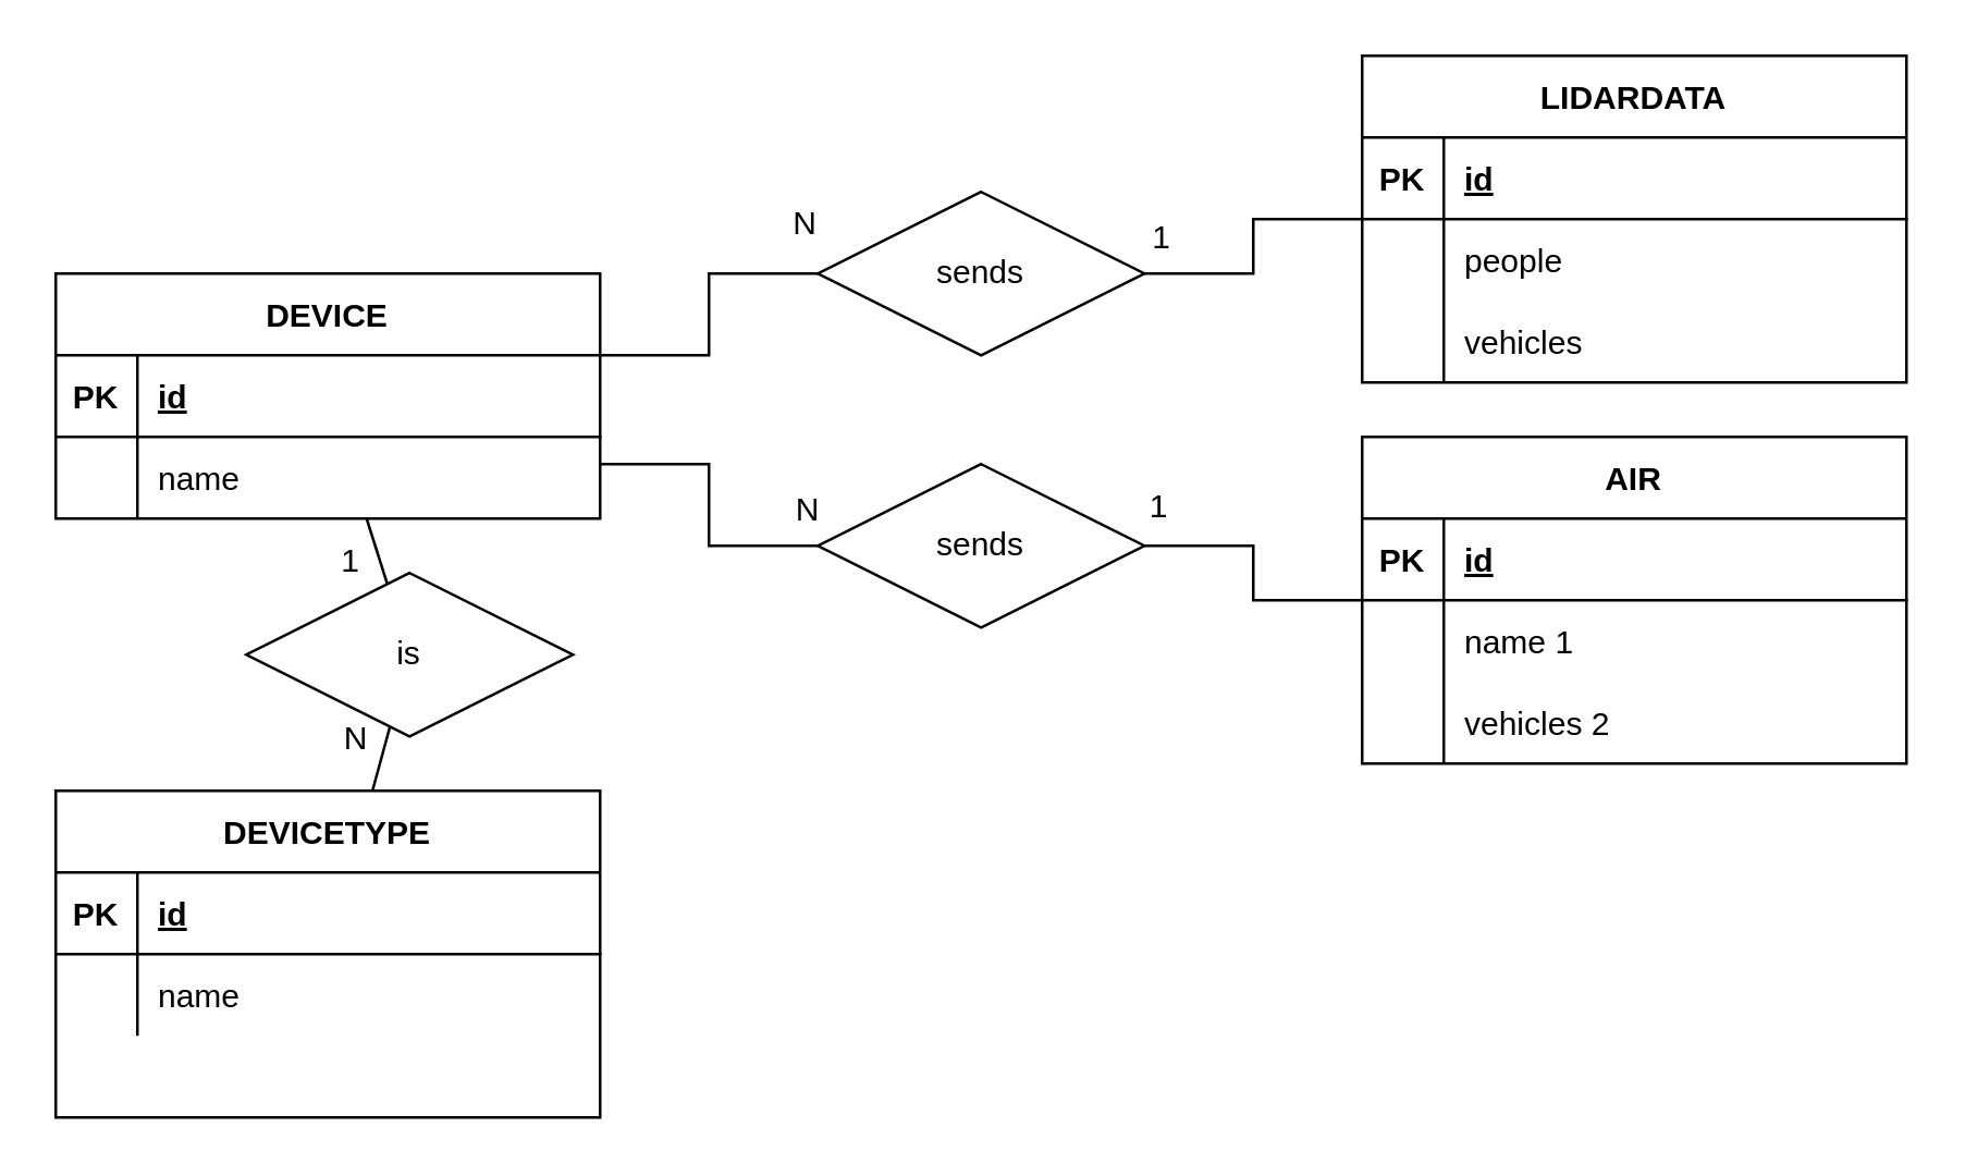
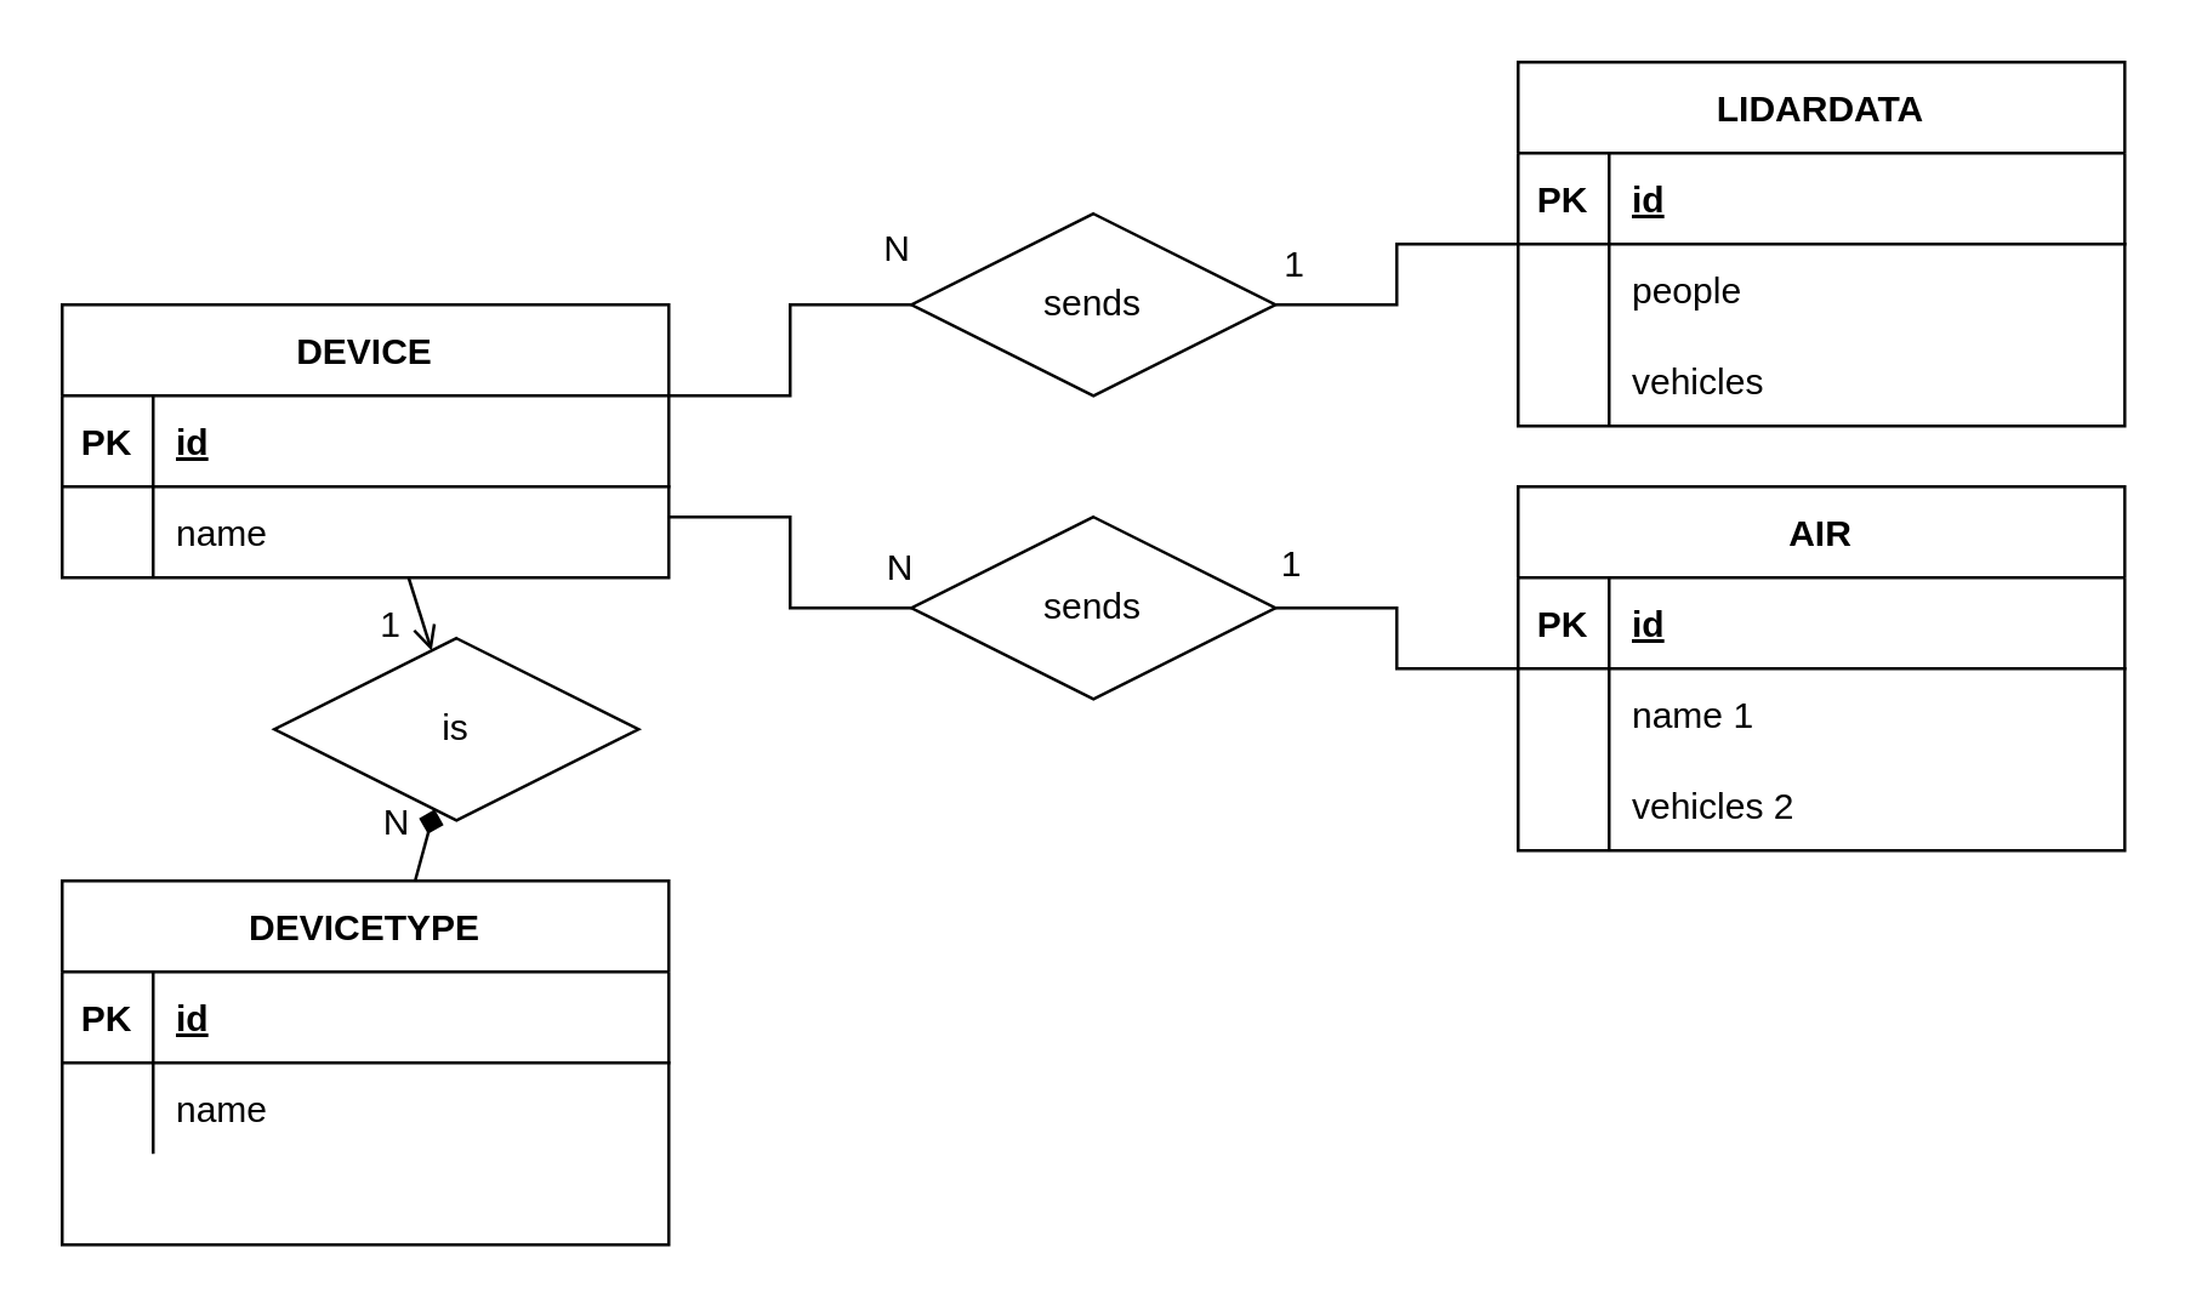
  <mxCell id="0" />
  <mxCell id="1" parent="0" />
  <mxCell id="2" value="DEVICE" style="shape=table;startSize=30;container=1;collapsible=0;childLayout=tableLayout;fixedRows=1;rowLines=0;fontStyle=1;align=center;resizeLast=1;" parent="1" vertex="1"><mxGeometry x="20" y="100" width="200" height="90" as="geometry" /></mxCell>
  <mxCell id="3" value="" style="shape=tableRow;horizontal=0;startSize=0;swimlaneHead=0;swimlaneBody=0;fillColor=none;collapsible=0;dropTarget=0;points=[[0,0.5],[1,0.5]];portConstraint=eastwest;top=0;left=0;right=0;bottom=1;" parent="2" vertex="1"><mxGeometry y="30" width="200" height="30" as="geometry" /></mxCell>
  <mxCell id="4" value="PK" style="shape=partialRectangle;connectable=0;fillColor=none;top=0;left=0;bottom=0;right=0;fontStyle=1;overflow=hidden;" parent="3" vertex="1"><mxGeometry width="30" height="30" as="geometry"><mxRectangle width="30" height="30" as="alternateBounds" /></mxGeometry></mxCell>
  <mxCell id="5" value="id" style="shape=partialRectangle;connectable=0;fillColor=none;top=0;left=0;bottom=0;right=0;align=left;spacingLeft=6;fontStyle=5;overflow=hidden;" parent="3" vertex="1"><mxGeometry x="30" width="170" height="30" as="geometry"><mxRectangle width="170" height="30" as="alternateBounds" /></mxGeometry></mxCell>
  <mxCell id="6" value="" style="shape=tableRow;horizontal=0;startSize=0;swimlaneHead=0;swimlaneBody=0;fillColor=none;collapsible=0;dropTarget=0;points=[[0,0.5],[1,0.5]];portConstraint=eastwest;top=0;left=0;right=0;bottom=0;" parent="2" vertex="1"><mxGeometry y="60" width="200" height="30" as="geometry" /></mxCell>
  <mxCell id="7" value="" style="shape=partialRectangle;connectable=0;fillColor=none;top=0;left=0;bottom=0;right=0;editable=1;overflow=hidden;" parent="6" vertex="1"><mxGeometry width="30" height="30" as="geometry"><mxRectangle width="30" height="30" as="alternateBounds" /></mxGeometry></mxCell>
  <mxCell id="8" value="name    " style="shape=partialRectangle;connectable=0;fillColor=none;top=0;left=0;bottom=0;right=0;align=left;spacingLeft=6;overflow=hidden;" parent="6" vertex="1"><mxGeometry x="30" width="170" height="30" as="geometry"><mxRectangle width="170" height="30" as="alternateBounds" /></mxGeometry></mxCell>
  <mxCell id="9" value="DEVICETYPE" style="shape=table;startSize=30;container=1;collapsible=1;childLayout=tableLayout;fixedRows=1;rowLines=0;fontStyle=1;align=center;resizeLast=1;" parent="1" vertex="1"><mxGeometry x="20" y="290" width="200" height="120" as="geometry" /></mxCell>
  <mxCell id="10" value="" style="shape=tableRow;horizontal=0;startSize=0;swimlaneHead=0;swimlaneBody=0;fillColor=none;collapsible=0;dropTarget=0;points=[[0,0.5],[1,0.5]];portConstraint=eastwest;top=0;left=0;right=0;bottom=1;" parent="9" vertex="1"><mxGeometry y="30" width="200" height="30" as="geometry" /></mxCell>
  <mxCell id="11" value="PK" style="shape=partialRectangle;connectable=0;fillColor=none;top=0;left=0;bottom=0;right=0;fontStyle=1;overflow=hidden;" parent="10" vertex="1"><mxGeometry width="30" height="30" as="geometry"><mxRectangle width="30" height="30" as="alternateBounds" /></mxGeometry></mxCell>
  <mxCell id="12" value="id" style="shape=partialRectangle;connectable=0;fillColor=none;top=0;left=0;bottom=0;right=0;align=left;spacingLeft=6;fontStyle=5;overflow=hidden;" parent="10" vertex="1"><mxGeometry x="30" width="170" height="30" as="geometry"><mxRectangle width="170" height="30" as="alternateBounds" /></mxGeometry></mxCell>
  <mxCell id="13" value="" style="shape=tableRow;horizontal=0;startSize=0;swimlaneHead=0;swimlaneBody=0;fillColor=none;collapsible=0;dropTarget=0;points=[[0,0.5],[1,0.5]];portConstraint=eastwest;top=0;left=0;right=0;bottom=0;" parent="9" vertex="1"><mxGeometry y="60" width="200" height="30" as="geometry" /></mxCell>
  <mxCell id="14" value="" style="shape=partialRectangle;connectable=0;fillColor=none;top=0;left=0;bottom=0;right=0;editable=1;overflow=hidden;" parent="13" vertex="1"><mxGeometry width="30" height="30" as="geometry"><mxRectangle width="30" height="30" as="alternateBounds" /></mxGeometry></mxCell>
  <mxCell id="15" value="name    " style="shape=partialRectangle;connectable=0;fillColor=none;top=0;left=0;bottom=0;right=0;align=left;spacingLeft=6;overflow=hidden;" parent="13" vertex="1"><mxGeometry x="30" width="170" height="30" as="geometry"><mxRectangle width="170" height="30" as="alternateBounds" /></mxGeometry></mxCell>
  <mxCell id="16" value="LIDARDATA" style="shape=table;startSize=30;container=1;collapsible=0;childLayout=tableLayout;fixedRows=1;rowLines=0;fontStyle=1;align=center;resizeLast=1;" parent="1" vertex="1"><mxGeometry x="500" y="20" width="200" height="120" as="geometry" /></mxCell>
  <mxCell id="17" value="" style="shape=tableRow;horizontal=0;startSize=0;swimlaneHead=0;swimlaneBody=0;fillColor=none;collapsible=0;dropTarget=0;points=[[0,0.5],[1,0.5]];portConstraint=eastwest;top=0;left=0;right=0;bottom=1;" parent="16" vertex="1"><mxGeometry y="30" width="200" height="30" as="geometry" /></mxCell>
  <mxCell id="18" value="PK" style="shape=partialRectangle;connectable=0;fillColor=none;top=0;left=0;bottom=0;right=0;fontStyle=1;overflow=hidden;" parent="17" vertex="1"><mxGeometry width="30" height="30" as="geometry"><mxRectangle width="30" height="30" as="alternateBounds" /></mxGeometry></mxCell>
  <mxCell id="19" value="id" style="shape=partialRectangle;connectable=0;fillColor=none;top=0;left=0;bottom=0;right=0;align=left;spacingLeft=6;fontStyle=5;overflow=hidden;" parent="17" vertex="1"><mxGeometry x="30" width="170" height="30" as="geometry"><mxRectangle width="170" height="30" as="alternateBounds" /></mxGeometry></mxCell>
  <mxCell id="20" value="" style="shape=tableRow;horizontal=0;startSize=0;swimlaneHead=0;swimlaneBody=0;fillColor=none;collapsible=0;dropTarget=0;points=[[0,0.5],[1,0.5]];portConstraint=eastwest;top=0;left=0;right=0;bottom=0;" parent="16" vertex="1"><mxGeometry y="60" width="200" height="30" as="geometry" /></mxCell>
  <mxCell id="21" value="" style="shape=partialRectangle;connectable=0;fillColor=none;top=0;left=0;bottom=0;right=0;editable=1;overflow=hidden;" parent="20" vertex="1"><mxGeometry width="30" height="30" as="geometry"><mxRectangle width="30" height="30" as="alternateBounds" /></mxGeometry></mxCell>
  <mxCell id="22" value="people" style="shape=partialRectangle;connectable=0;fillColor=none;top=0;left=0;bottom=0;right=0;align=left;spacingLeft=6;overflow=hidden;" parent="20" vertex="1"><mxGeometry x="30" width="170" height="30" as="geometry"><mxRectangle width="170" height="30" as="alternateBounds" /></mxGeometry></mxCell>
  <mxCell id="23" value="" style="shape=tableRow;horizontal=0;startSize=0;swimlaneHead=0;swimlaneBody=0;fillColor=none;collapsible=0;dropTarget=0;points=[[0,0.5],[1,0.5]];portConstraint=eastwest;top=0;left=0;right=0;bottom=0;" parent="16" vertex="1"><mxGeometry y="90" width="200" height="30" as="geometry" /></mxCell>
  <mxCell id="24" value="" style="shape=partialRectangle;connectable=0;fillColor=none;top=0;left=0;bottom=0;right=0;editable=1;overflow=hidden;" parent="23" vertex="1"><mxGeometry width="30" height="30" as="geometry"><mxRectangle width="30" height="30" as="alternateBounds" /></mxGeometry></mxCell>
  <mxCell id="25" value="vehicles" style="shape=partialRectangle;connectable=0;fillColor=none;top=0;left=0;bottom=0;right=0;align=left;spacingLeft=6;overflow=hidden;" parent="23" vertex="1"><mxGeometry x="30" width="170" height="30" as="geometry"><mxRectangle width="170" height="30" as="alternateBounds" /></mxGeometry></mxCell>
  <mxCell id="26" value="AIR" style="shape=table;startSize=30;container=1;collapsible=0;childLayout=tableLayout;fixedRows=1;rowLines=0;fontStyle=1;align=center;resizeLast=1;" parent="1" vertex="1"><mxGeometry x="500" y="160" width="200" height="120" as="geometry" /></mxCell>
  <mxCell id="27" value="" style="shape=tableRow;horizontal=0;startSize=0;swimlaneHead=0;swimlaneBody=0;fillColor=none;collapsible=0;dropTarget=0;points=[[0,0.5],[1,0.5]];portConstraint=eastwest;top=0;left=0;right=0;bottom=1;" parent="26" vertex="1"><mxGeometry y="30" width="200" height="30" as="geometry" /></mxCell>
  <mxCell id="28" value="PK" style="shape=partialRectangle;connectable=0;fillColor=none;top=0;left=0;bottom=0;right=0;fontStyle=1;overflow=hidden;" parent="27" vertex="1"><mxGeometry width="30" height="30" as="geometry"><mxRectangle width="30" height="30" as="alternateBounds" /></mxGeometry></mxCell>
  <mxCell id="29" value="id" style="shape=partialRectangle;connectable=0;fillColor=none;top=0;left=0;bottom=0;right=0;align=left;spacingLeft=6;fontStyle=5;overflow=hidden;" parent="27" vertex="1"><mxGeometry x="30" width="170" height="30" as="geometry"><mxRectangle width="170" height="30" as="alternateBounds" /></mxGeometry></mxCell>
  <mxCell id="30" value="" style="shape=tableRow;horizontal=0;startSize=0;swimlaneHead=0;swimlaneBody=0;fillColor=none;collapsible=0;dropTarget=0;points=[[0,0.5],[1,0.5]];portConstraint=eastwest;top=0;left=0;right=0;bottom=0;" parent="26" vertex="1"><mxGeometry y="60" width="200" height="30" as="geometry" /></mxCell>
  <mxCell id="31" value="" style="shape=partialRectangle;connectable=0;fillColor=none;top=0;left=0;bottom=0;right=0;editable=1;overflow=hidden;" parent="30" vertex="1"><mxGeometry width="30" height="30" as="geometry"><mxRectangle width="30" height="30" as="alternateBounds" /></mxGeometry></mxCell>
  <mxCell id="32" value="name 1" style="shape=partialRectangle;connectable=0;fillColor=none;top=0;left=0;bottom=0;right=0;align=left;spacingLeft=6;overflow=hidden;" parent="30" vertex="1"><mxGeometry x="30" width="170" height="30" as="geometry"><mxRectangle width="170" height="30" as="alternateBounds" /></mxGeometry></mxCell>
  <mxCell id="33" value="" style="shape=tableRow;horizontal=0;startSize=0;swimlaneHead=0;swimlaneBody=0;fillColor=none;collapsible=0;dropTarget=0;points=[[0,0.5],[1,0.5]];portConstraint=eastwest;top=0;left=0;right=0;bottom=0;" parent="26" vertex="1"><mxGeometry y="90" width="200" height="30" as="geometry" /></mxCell>
  <mxCell id="34" value="" style="shape=partialRectangle;connectable=0;fillColor=none;top=0;left=0;bottom=0;right=0;editable=1;overflow=hidden;" parent="33" vertex="1"><mxGeometry width="30" height="30" as="geometry"><mxRectangle width="30" height="30" as="alternateBounds" /></mxGeometry></mxCell>
  <mxCell id="35" value="vehicles 2 " style="shape=partialRectangle;connectable=0;fillColor=none;top=0;left=0;bottom=0;right=0;align=left;spacingLeft=6;overflow=hidden;" parent="33" vertex="1"><mxGeometry x="30" width="170" height="30" as="geometry"><mxRectangle width="170" height="30" as="alternateBounds" /></mxGeometry></mxCell>
  <mxCell id="36" value="sends" style="shape=rhombus;perimeter=rhombusPerimeter;whiteSpace=wrap;html=1;align=center;" parent="1" vertex="1"><mxGeometry x="300" y="70" width="120" height="60" as="geometry" /></mxCell>
  <mxCell id="37" value="sends" style="shape=rhombus;perimeter=rhombusPerimeter;whiteSpace=wrap;html=1;align=center;" parent="1" vertex="1"><mxGeometry x="300" y="170" width="120" height="60" as="geometry" /></mxCell>
  <mxCell id="38" value="" style="endArrow=none;html=1;rounded=0;edgeStyle=orthogonalEdgeStyle;" parent="1" source="2" target="36" edge="1"><mxGeometry relative="1" as="geometry"><mxPoint x="550" y="350" as="sourcePoint" /><mxPoint x="710" y="350" as="targetPoint" /><Array as="points"><mxPoint x="260" y="130" /><mxPoint x="260" y="100" /></Array></mxGeometry></mxCell>
  <mxCell id="39" value="N" style="resizable=0;html=1;align=right;verticalAlign=bottom;" parent="38" connectable="0" vertex="1"><mxGeometry x="1" relative="1" as="geometry"><mxPoint y="-10" as="offset" /></mxGeometry></mxCell>
  <mxCell id="40" value="" style="endArrow=none;html=1;rounded=0;edgeStyle=orthogonalEdgeStyle;" parent="1" source="2" target="37" edge="1"><mxGeometry relative="1" as="geometry"><mxPoint x="550" y="350" as="sourcePoint" /><mxPoint x="710" y="350" as="targetPoint" /><Array as="points"><mxPoint x="260" y="170" /><mxPoint x="260" y="200" /></Array></mxGeometry></mxCell>
  <mxCell id="41" value="N" style="resizable=0;html=1;align=right;verticalAlign=bottom;" parent="40" connectable="0" vertex="1"><mxGeometry x="1" relative="1" as="geometry"><mxPoint x="1" y="-5" as="offset" /></mxGeometry></mxCell>
  <mxCell id="42" value="is" style="shape=rhombus;perimeter=rhombusPerimeter;whiteSpace=wrap;html=1;align=center;" parent="1" vertex="1"><mxGeometry x="90" y="210" width="120" height="60" as="geometry" /></mxCell>
- <mxCell id="43" value="" style="endArrow=none;html=1;rounded=0;" parent="1" source="2" target="42" edge="1"><mxGeometry relative="1" as="geometry"><mxPoint x="550" y="350" as="sourcePoint" /><mxPoint x="710" y="350" as="targetPoint" /></mxGeometry></mxCell>
+ <mxCell id="43" value="" style="endArrow=open;html=1;rounded=0;" parent="1" source="2" target="42" edge="1"><mxGeometry relative="1" as="geometry"><mxPoint x="550" y="350" as="sourcePoint" /><mxPoint x="710" y="350" as="targetPoint" /></mxGeometry></mxCell>
  <mxCell id="44" value="1" style="resizable=0;html=1;align=right;verticalAlign=bottom;" parent="43" connectable="0" vertex="1"><mxGeometry x="1" relative="1" as="geometry"><mxPoint x="-10" as="offset" /></mxGeometry></mxCell>
- <mxCell id="45" value="" style="endArrow=none;html=1;rounded=0;" parent="1" source="9" target="42" edge="1"><mxGeometry relative="1" as="geometry"><mxPoint x="550" y="320" as="sourcePoint" /><mxPoint x="710" y="320" as="targetPoint" /></mxGeometry></mxCell>
+ <mxCell id="45" value="" style="endArrow=diamond;html=1;rounded=0;" parent="1" source="9" target="42" edge="1"><mxGeometry relative="1" as="geometry"><mxPoint x="550" y="320" as="sourcePoint" /><mxPoint x="710" y="320" as="targetPoint" /></mxGeometry></mxCell>
  <mxCell id="46" value="N" style="resizable=0;html=1;align=right;verticalAlign=bottom;" parent="45" connectable="0" vertex="1"><mxGeometry x="1" relative="1" as="geometry"><mxPoint x="-8" y="12" as="offset" /></mxGeometry></mxCell>
  <mxCell id="47" value="" style="endArrow=none;html=1;rounded=0;edgeStyle=orthogonalEdgeStyle;" edge="1" parent="1" source="26" target="37"><mxGeometry relative="1" as="geometry"><mxPoint x="490" y="440" as="sourcePoint" /><mxPoint x="650" y="440" as="targetPoint" /></mxGeometry></mxCell>
  <mxCell id="48" value="1" style="resizable=0;html=1;align=right;verticalAlign=bottom;" connectable="0" vertex="1" parent="47"><mxGeometry x="1" relative="1" as="geometry"><mxPoint x="9" y="-6" as="offset" /></mxGeometry></mxCell>
  <mxCell id="49" value="" style="endArrow=none;html=1;rounded=0;edgeStyle=orthogonalEdgeStyle;" edge="1" parent="1" source="16" target="36"><mxGeometry relative="1" as="geometry"><mxPoint x="500" y="450" as="sourcePoint" /><mxPoint x="660" y="450" as="targetPoint" /></mxGeometry></mxCell>
  <mxCell id="50" value="1" style="resizable=0;html=1;align=right;verticalAlign=bottom;" connectable="0" vertex="1" parent="49"><mxGeometry x="1" relative="1" as="geometry"><mxPoint x="10" y="-5" as="offset" /></mxGeometry></mxCell>
